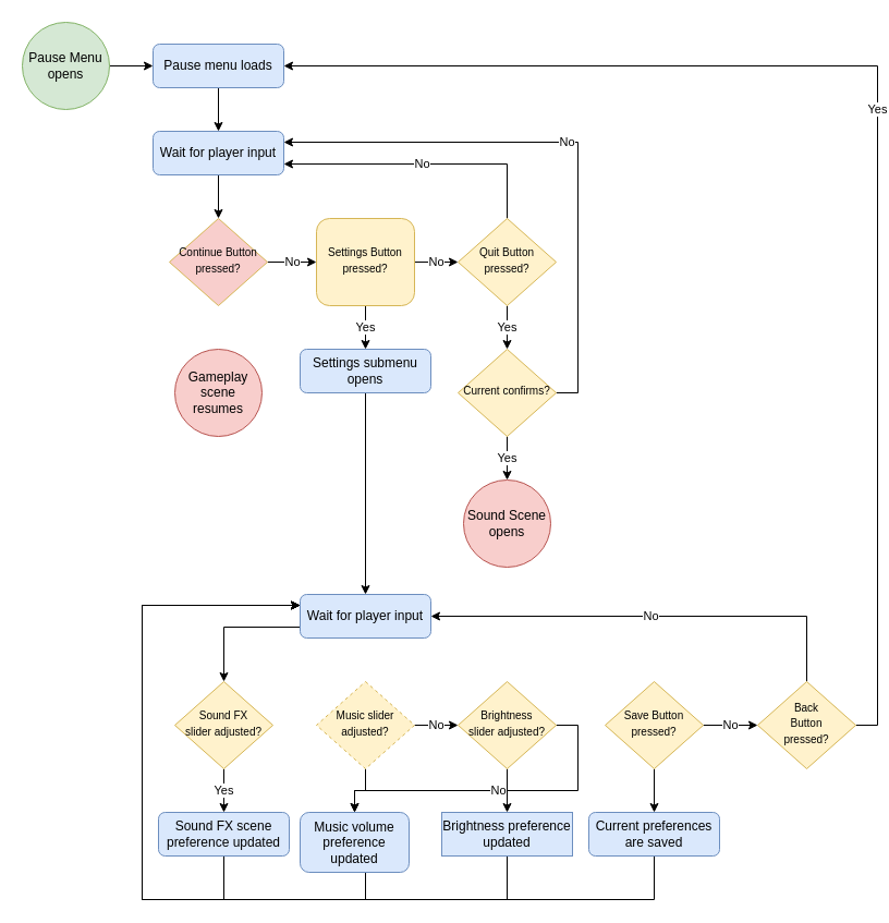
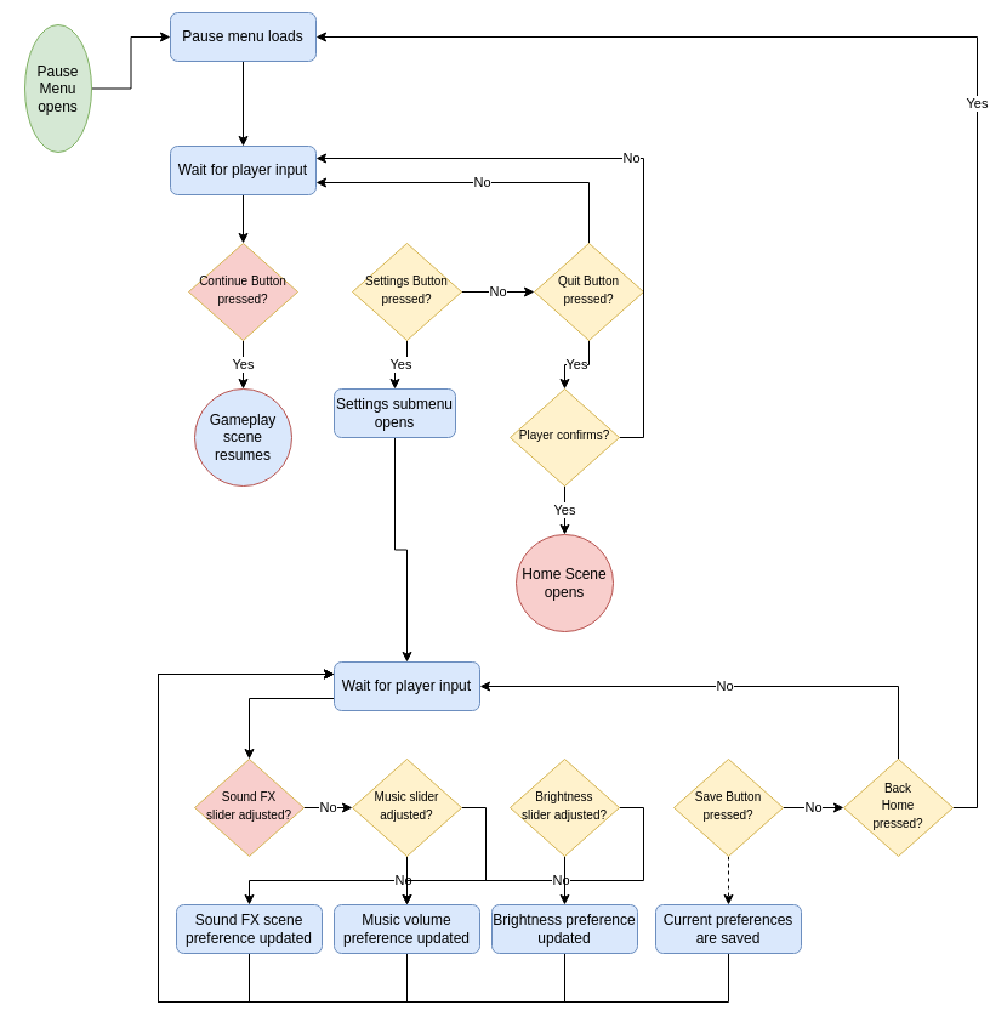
  <mxCell id="0" />
  <mxCell id="1" parent="0" />
- <mxCell id="2" value="No" style="edgeStyle=orthogonalEdgeStyle;rounded=0;orthogonalLoop=1;jettySize=auto;html=1;exitX=1;exitY=0.5;exitDx=0;exitDy=0;entryX=0;entryY=0.5;entryDx=0;entryDy=0;" parent="1" source="4" target="9" edge="1"><mxGeometry relative="1" as="geometry" /></mxCell>
+ <mxCell id="3" value="Yes" style="edgeStyle=orthogonalEdgeStyle;rounded=0;orthogonalLoop=1;jettySize=auto;html=1;exitX=0.5;exitY=1;exitDx=0;exitDy=0;entryX=0.5;entryY=0;entryDx=0;entryDy=0;" parent="1" source="4" target="16" edge="1"><mxGeometry relative="1" as="geometry" /></mxCell>
  <mxCell id="4" value="&lt;font style=&quot;font-size: 10px&quot;&gt;Continue Button pressed?&lt;/font&gt;" style="rhombus;whiteSpace=wrap;html=1;shadow=0;fontFamily=Helvetica;fontSize=12;align=center;strokeWidth=1;spacing=6;spacingTop=-4;fillColor=#f8cecc;strokeColor=#d6b656;" parent="1" vertex="1"><mxGeometry x="155" y="200" width="90" height="80" as="geometry" /></mxCell>
  <mxCell id="5" style="edgeStyle=orthogonalEdgeStyle;rounded=0;orthogonalLoop=1;jettySize=auto;html=1;exitX=1;exitY=0.5;exitDx=0;exitDy=0;" parent="1" source="6" target="14" edge="1"><mxGeometry relative="1" as="geometry" /></mxCell>
- <mxCell id="6" value="Pause Menu opens" style="ellipse;whiteSpace=wrap;html=1;aspect=fixed;fillColor=#d5e8d4;strokeColor=#82b366;" parent="1" vertex="1"><mxGeometry x="20" y="20" width="80" height="80" as="geometry" /></mxCell>
+ <mxCell id="6" value="Pause Menu opens" style="ellipse;whiteSpace=wrap;html=1;aspect=fixed;fillColor=#d5e8d4;strokeColor=#82b366;" parent="1" vertex="1"><mxGeometry x="20" y="20" width="55" height="105" as="geometry" /></mxCell>
  <mxCell id="7" value="No" style="edgeStyle=orthogonalEdgeStyle;rounded=0;orthogonalLoop=1;jettySize=auto;html=1;exitX=1;exitY=0.5;exitDx=0;exitDy=0;entryX=0;entryY=0.5;entryDx=0;entryDy=0;" parent="1" source="9" target="12" edge="1"><mxGeometry relative="1" as="geometry" /></mxCell>
  <mxCell id="8" value="Yes" style="edgeStyle=orthogonalEdgeStyle;rounded=0;orthogonalLoop=1;jettySize=auto;html=1;exitX=0.5;exitY=1;exitDx=0;exitDy=0;entryX=0.5;entryY=0;entryDx=0;entryDy=0;" parent="1" source="9" target="23" edge="1"><mxGeometry relative="1" as="geometry"><mxPoint x="335" y="320" as="targetPoint" /></mxGeometry></mxCell>
- <mxCell id="9" value="&lt;span style=&quot;font-size: 10px&quot;&gt;Settings Button pressed?&lt;/span&gt;" style="whiteSpace=wrap;html=1;shadow=0;fontFamily=Helvetica;fontSize=12;align=center;strokeWidth=1;spacing=6;spacingTop=-4;fillColor=#fff2cc;strokeColor=#d6b656;rounded=1;" parent="1" vertex="1"><mxGeometry x="290" y="200" width="90" height="80" as="geometry" /></mxCell>
+ <mxCell id="9" value="&lt;span style=&quot;font-size: 10px&quot;&gt;Settings Button pressed?&lt;/span&gt;" style="rhombus;whiteSpace=wrap;html=1;shadow=0;fontFamily=Helvetica;fontSize=12;align=center;strokeWidth=1;spacing=6;spacingTop=-4;fillColor=#fff2cc;strokeColor=#d6b656;" parent="1" vertex="1"><mxGeometry x="290" y="200" width="90" height="80" as="geometry" /></mxCell>
  <mxCell id="10" value="Yes" style="edgeStyle=orthogonalEdgeStyle;rounded=0;orthogonalLoop=1;jettySize=auto;html=1;exitX=0.5;exitY=1;exitDx=0;exitDy=0;entryX=0.5;entryY=0;entryDx=0;entryDy=0;" parent="1" source="12" target="22" edge="1"><mxGeometry relative="1" as="geometry"><mxPoint x="465" y="320" as="targetPoint" /></mxGeometry></mxCell>
  <mxCell id="11" value="No" style="edgeStyle=orthogonalEdgeStyle;rounded=0;orthogonalLoop=1;jettySize=auto;html=1;exitX=0.5;exitY=0;exitDx=0;exitDy=0;entryX=1;entryY=0.75;entryDx=0;entryDy=0;" edge="1" parent="1" source="12" target="18"><mxGeometry relative="1" as="geometry" /></mxCell>
- <mxCell id="12" value="&lt;span style=&quot;font-size: 10px&quot;&gt;Quit Button pressed?&lt;/span&gt;" style="rhombus;whiteSpace=wrap;html=1;shadow=0;fontFamily=Helvetica;fontSize=12;align=center;strokeWidth=1;spacing=6;spacingTop=-4;fillColor=#fff2cc;strokeColor=#d6b656;" parent="1" vertex="1"><mxGeometry x="420" y="200" width="90" height="80" as="geometry" /></mxCell>
+ <mxCell id="12" value="&lt;span style=&quot;font-size: 10px&quot;&gt;Quit Button pressed?&lt;/span&gt;" style="rhombus;whiteSpace=wrap;html=1;shadow=0;fontFamily=Helvetica;fontSize=12;align=center;strokeWidth=1;spacing=6;spacingTop=-4;fillColor=#fff2cc;strokeColor=#d6b656;" parent="1" vertex="1"><mxGeometry x="440" y="200" width="90" height="80" as="geometry" /></mxCell>
  <mxCell id="13" style="edgeStyle=orthogonalEdgeStyle;rounded=0;orthogonalLoop=1;jettySize=auto;html=1;exitX=0.5;exitY=1;exitDx=0;exitDy=0;" parent="1" source="14" target="18" edge="1"><mxGeometry relative="1" as="geometry" /></mxCell>
- <mxCell id="14" value="Pause menu loads" style="rounded=1;whiteSpace=wrap;html=1;fillColor=#dae8fc;strokeColor=#6c8ebf;" parent="1" vertex="1"><mxGeometry x="140" y="40" width="120" height="40" as="geometry" /></mxCell>
+ <mxCell id="14" value="Pause menu loads" style="rounded=1;whiteSpace=wrap;html=1;fillColor=#dae8fc;strokeColor=#6c8ebf;" parent="1" vertex="1"><mxGeometry x="140" y="10" width="120" height="40" as="geometry" /></mxCell>
  <mxCell id="15" style="edgeStyle=orthogonalEdgeStyle;rounded=0;orthogonalLoop=1;jettySize=auto;html=1;exitX=0.5;exitY=1;exitDx=0;exitDy=0;entryX=0.5;entryY=0;entryDx=0;entryDy=0;" parent="1" source="23" target="42" edge="1"><mxGeometry relative="1" as="geometry"><mxPoint x="335" y="360" as="sourcePoint" /><mxPoint x="335" y="400" as="targetPoint" /></mxGeometry></mxCell>
- <mxCell id="16" value="Gameplay scene resumes" style="ellipse;whiteSpace=wrap;html=1;aspect=fixed;fillColor=#f8cecc;strokeColor=#b85450;" parent="1" vertex="1"><mxGeometry x="160" y="320" width="80" height="80" as="geometry" /></mxCell>
+ <mxCell id="16" value="Gameplay scene resumes" style="ellipse;whiteSpace=wrap;html=1;aspect=fixed;fillColor=#dae8fc;strokeColor=#b85450;" parent="1" vertex="1"><mxGeometry x="160" y="320" width="80" height="80" as="geometry" /></mxCell>
  <mxCell id="17" style="edgeStyle=orthogonalEdgeStyle;rounded=0;orthogonalLoop=1;jettySize=auto;html=1;exitX=0.5;exitY=1;exitDx=0;exitDy=0;entryX=0.5;entryY=0;entryDx=0;entryDy=0;" parent="1" source="18" target="4" edge="1"><mxGeometry relative="1" as="geometry" /></mxCell>
  <mxCell id="18" value="Wait for player input" style="rounded=1;whiteSpace=wrap;html=1;fillColor=#dae8fc;strokeColor=#6c8ebf;" parent="1" vertex="1"><mxGeometry x="140" y="120" width="120" height="40" as="geometry" /></mxCell>
- <mxCell id="19" value="Sound Scene opens" style="ellipse;whiteSpace=wrap;html=1;aspect=fixed;fillColor=#f8cecc;strokeColor=#b85450;" vertex="1" parent="1"><mxGeometry x="425" y="440" width="80" height="80" as="geometry" /></mxCell>
+ <mxCell id="19" value="Home Scene opens" style="ellipse;whiteSpace=wrap;html=1;aspect=fixed;fillColor=#f8cecc;strokeColor=#b85450;" vertex="1" parent="1"><mxGeometry x="425" y="440" width="80" height="80" as="geometry" /></mxCell>
  <mxCell id="20" value="Yes" style="edgeStyle=orthogonalEdgeStyle;rounded=0;orthogonalLoop=1;jettySize=auto;html=1;exitX=0.5;exitY=1;exitDx=0;exitDy=0;entryX=0.5;entryY=0;entryDx=0;entryDy=0;" edge="1" parent="1" source="22" target="19"><mxGeometry relative="1" as="geometry" /></mxCell>
  <mxCell id="21" value="No" style="edgeStyle=orthogonalEdgeStyle;rounded=0;orthogonalLoop=1;jettySize=auto;html=1;exitX=1;exitY=0.5;exitDx=0;exitDy=0;entryX=1;entryY=0.25;entryDx=0;entryDy=0;" edge="1" parent="1" source="22" target="18"><mxGeometry relative="1" as="geometry" /></mxCell>
- <mxCell id="22" value="&lt;span style=&quot;font-size: 10px&quot;&gt;Current confirms?&lt;/span&gt;" style="rhombus;whiteSpace=wrap;html=1;shadow=0;fontFamily=Helvetica;fontSize=12;align=center;strokeWidth=1;spacing=6;spacingTop=-4;fillColor=#fff2cc;strokeColor=#d6b656;" vertex="1" parent="1"><mxGeometry x="420" y="320" width="90" height="80" as="geometry" /></mxCell>
- <mxCell id="23" value="Settings submenu opens" style="rounded=1;whiteSpace=wrap;html=1;fillColor=#dae8fc;strokeColor=#6c8ebf;" vertex="1" parent="1"><mxGeometry x="275" y="320" width="120" height="40" as="geometry" /></mxCell>
- <mxCell id="25" value="Yes" style="edgeStyle=orthogonalEdgeStyle;rounded=0;orthogonalLoop=1;jettySize=auto;html=1;exitX=0.5;exitY=1;exitDx=0;exitDy=0;" edge="1" parent="1" source="26" target="34"><mxGeometry relative="1" as="geometry"><mxPoint x="210" y="785" as="targetPoint" /></mxGeometry></mxCell>
- <mxCell id="26" value="&lt;span style=&quot;font-size: 10px&quot;&gt;Sound FX &lt;br&gt;slider adjusted?&lt;/span&gt;" style="rhombus;whiteSpace=wrap;html=1;shadow=0;fontFamily=Helvetica;fontSize=12;align=center;strokeWidth=1;spacing=6;spacingTop=-4;fillColor=#fff2cc;strokeColor=#d6b656;" vertex="1" parent="1"><mxGeometry x="160" y="625" width="90" height="80" as="geometry" /></mxCell>
- <mxCell id="27" value="No" style="edgeStyle=orthogonalEdgeStyle;rounded=0;orthogonalLoop=1;jettySize=auto;html=1;exitX=1;exitY=0.5;exitDx=0;exitDy=0;entryX=0;entryY=0.5;entryDx=0;entryDy=0;" edge="1" parent="1" source="29" target="32"><mxGeometry relative="1" as="geometry" /></mxCell>
+ <mxCell id="22" value="&lt;span style=&quot;font-size: 10px&quot;&gt;Player confirms?&lt;/span&gt;" style="rhombus;whiteSpace=wrap;html=1;shadow=0;fontFamily=Helvetica;fontSize=12;align=center;strokeWidth=1;spacing=6;spacingTop=-4;fillColor=#fff2cc;strokeColor=#d6b656;" vertex="1" parent="1"><mxGeometry x="420" y="320" width="90" height="80" as="geometry" /></mxCell>
+ <mxCell id="23" value="Settings submenu opens" style="rounded=1;whiteSpace=wrap;html=1;fillColor=#dae8fc;strokeColor=#6c8ebf;" vertex="1" parent="1"><mxGeometry x="275" y="320" width="100" height="40" as="geometry" /></mxCell>
+ <mxCell id="24" value="No" style="edgeStyle=orthogonalEdgeStyle;rounded=0;orthogonalLoop=1;jettySize=auto;html=1;exitX=1;exitY=0.5;exitDx=0;exitDy=0;entryX=0;entryY=0.5;entryDx=0;entryDy=0;" edge="1" parent="1" source="26" target="29"><mxGeometry relative="1" as="geometry" /></mxCell>
+ <mxCell id="26" value="&lt;span style=&quot;font-size: 10px&quot;&gt;Sound FX &lt;br&gt;slider adjusted?&lt;/span&gt;" style="rhombus;whiteSpace=wrap;html=1;shadow=0;fontFamily=Helvetica;fontSize=12;align=center;strokeWidth=1;spacing=6;spacingTop=-4;fillColor=#f8cecc;strokeColor=#d6b656;" vertex="1" parent="1"><mxGeometry x="160" y="625" width="90" height="80" as="geometry" /></mxCell>
+ <mxCell id="27" value="No" style="edgeStyle=orthogonalEdgeStyle;rounded=0;orthogonalLoop=1;jettySize=auto;html=1;exitX=1;exitY=0.5;exitDx=0;exitDy=0;" edge="1" parent="1" source="29" target="34"><mxGeometry relative="1" as="geometry" /></mxCell>
  <mxCell id="28" style="edgeStyle=orthogonalEdgeStyle;rounded=0;orthogonalLoop=1;jettySize=auto;html=1;exitX=0.5;exitY=1;exitDx=0;exitDy=0;" edge="1" parent="1" source="29" target="44"><mxGeometry relative="1" as="geometry" /></mxCell>
- <mxCell id="29" value="&lt;span style=&quot;font-size: 10px&quot;&gt;Music slider adjusted?&lt;/span&gt;" style="rhombus;whiteSpace=wrap;html=1;shadow=0;fontFamily=Helvetica;fontSize=12;align=center;strokeWidth=1;spacing=6;spacingTop=-4;fillColor=#fff2cc;strokeColor=#d6b656;dashed=1;" vertex="1" parent="1"><mxGeometry x="290" y="625" width="90" height="80" as="geometry" /></mxCell>
+ <mxCell id="29" value="&lt;span style=&quot;font-size: 10px&quot;&gt;Music slider adjusted?&lt;/span&gt;" style="rhombus;whiteSpace=wrap;html=1;shadow=0;fontFamily=Helvetica;fontSize=12;align=center;strokeWidth=1;spacing=6;spacingTop=-4;fillColor=#fff2cc;strokeColor=#d6b656;" vertex="1" parent="1"><mxGeometry x="290" y="625" width="90" height="80" as="geometry" /></mxCell>
  <mxCell id="30" value="No" style="edgeStyle=orthogonalEdgeStyle;rounded=0;orthogonalLoop=1;jettySize=auto;html=1;exitX=1;exitY=0.5;exitDx=0;exitDy=0;" edge="1" parent="1" source="32" target="44"><mxGeometry relative="1" as="geometry" /></mxCell>
  <mxCell id="31" style="edgeStyle=orthogonalEdgeStyle;rounded=0;orthogonalLoop=1;jettySize=auto;html=1;exitX=0.5;exitY=1;exitDx=0;exitDy=0;entryX=0.5;entryY=0;entryDx=0;entryDy=0;" edge="1" parent="1" source="32" target="46"><mxGeometry relative="1" as="geometry" /></mxCell>
  <mxCell id="32" value="&lt;span style=&quot;font-size: 10px&quot;&gt;Brightness &lt;br&gt;slider adjusted?&lt;/span&gt;" style="rhombus;whiteSpace=wrap;html=1;shadow=0;fontFamily=Helvetica;fontSize=12;align=center;strokeWidth=1;spacing=6;spacingTop=-4;fillColor=#fff2cc;strokeColor=#d6b656;" vertex="1" parent="1"><mxGeometry x="420" y="625" width="90" height="80" as="geometry" /></mxCell>
  <mxCell id="33" style="edgeStyle=orthogonalEdgeStyle;rounded=0;orthogonalLoop=1;jettySize=auto;html=1;exitX=0.5;exitY=1;exitDx=0;exitDy=0;entryX=0;entryY=0.25;entryDx=0;entryDy=0;" edge="1" parent="1" source="34" target="42"><mxGeometry relative="1" as="geometry"><Array as="points"><mxPoint x="205" y="825" /><mxPoint x="130" y="825" /><mxPoint x="130" y="555" /></Array></mxGeometry></mxCell>
  <mxCell id="34" value="Sound FX scene preference updated" style="rounded=1;whiteSpace=wrap;html=1;fillColor=#dae8fc;strokeColor=#6c8ebf;" vertex="1" parent="1"><mxGeometry x="145" y="745" width="120" height="40" as="geometry" /></mxCell>
  <mxCell id="35" style="edgeStyle=orthogonalEdgeStyle;rounded=0;orthogonalLoop=1;jettySize=auto;html=1;exitX=0;exitY=0.75;exitDx=0;exitDy=0;entryX=0.5;entryY=0;entryDx=0;entryDy=0;" edge="1" parent="1" source="42" target="26"><mxGeometry relative="1" as="geometry"><mxPoint x="205" y="625" as="targetPoint" /></mxGeometry></mxCell>
  <mxCell id="36" value="No" style="edgeStyle=orthogonalEdgeStyle;rounded=0;orthogonalLoop=1;jettySize=auto;html=1;" edge="1" parent="1" source="38" target="41"><mxGeometry relative="1" as="geometry" /></mxCell>
- <mxCell id="37" style="edgeStyle=orthogonalEdgeStyle;rounded=0;orthogonalLoop=1;jettySize=auto;html=1;exitX=0.5;exitY=1;exitDx=0;exitDy=0;entryX=0.5;entryY=0;entryDx=0;entryDy=0;" edge="1" parent="1" source="38" target="48"><mxGeometry relative="1" as="geometry" /></mxCell>
+ <mxCell id="37" style="edgeStyle=orthogonalEdgeStyle;rounded=0;orthogonalLoop=1;jettySize=auto;html=1;exitX=0.5;exitY=1;exitDx=0;exitDy=0;entryX=0.5;entryY=0;entryDx=0;entryDy=0;dashed=1;" edge="1" parent="1" source="38" target="48"><mxGeometry relative="1" as="geometry" /></mxCell>
  <mxCell id="38" value="&lt;span style=&quot;font-size: 10px&quot;&gt;Save Button pressed?&lt;/span&gt;" style="rhombus;whiteSpace=wrap;html=1;shadow=0;fontFamily=Helvetica;fontSize=12;align=center;strokeWidth=1;spacing=6;spacingTop=-4;fillColor=#fff2cc;strokeColor=#d6b656;" vertex="1" parent="1"><mxGeometry x="555" y="625" width="90" height="80" as="geometry" /></mxCell>
  <mxCell id="39" value="No" style="edgeStyle=orthogonalEdgeStyle;rounded=0;orthogonalLoop=1;jettySize=auto;html=1;exitX=0.5;exitY=0;exitDx=0;exitDy=0;entryX=1;entryY=0.5;entryDx=0;entryDy=0;" edge="1" parent="1" source="41" target="42"><mxGeometry relative="1" as="geometry"><mxPoint x="400" y="565" as="targetPoint" /></mxGeometry></mxCell>
  <mxCell id="40" value="Yes" style="edgeStyle=orthogonalEdgeStyle;rounded=0;orthogonalLoop=1;jettySize=auto;html=1;exitX=1;exitY=0.5;exitDx=0;exitDy=0;entryX=1;entryY=0.5;entryDx=0;entryDy=0;" edge="1" parent="1" source="41" target="14"><mxGeometry relative="1" as="geometry" /></mxCell>
- <mxCell id="41" value="&lt;font style=&quot;font-size: 10px&quot;&gt;Back&lt;br&gt;Button &lt;br&gt;pressed?&lt;/font&gt;" style="rhombus;whiteSpace=wrap;html=1;shadow=0;fontFamily=Helvetica;fontSize=12;align=center;strokeWidth=1;spacing=6;spacingTop=-4;fillColor=#fff2cc;strokeColor=#d6b656;" vertex="1" parent="1"><mxGeometry x="695" y="625" width="90" height="80" as="geometry" /></mxCell>
+ <mxCell id="41" value="&lt;font style=&quot;font-size: 10px&quot;&gt;Back&lt;br&gt;Home &lt;br&gt;pressed?&lt;/font&gt;" style="rhombus;whiteSpace=wrap;html=1;shadow=0;fontFamily=Helvetica;fontSize=12;align=center;strokeWidth=1;spacing=6;spacingTop=-4;fillColor=#fff2cc;strokeColor=#d6b656;" vertex="1" parent="1"><mxGeometry x="695" y="625" width="90" height="80" as="geometry" /></mxCell>
  <mxCell id="42" value="Wait for player input" style="rounded=1;whiteSpace=wrap;html=1;fillColor=#dae8fc;strokeColor=#6c8ebf;" vertex="1" parent="1"><mxGeometry x="275" y="545" width="120" height="40" as="geometry" /></mxCell>
  <mxCell id="43" style="edgeStyle=orthogonalEdgeStyle;rounded=0;orthogonalLoop=1;jettySize=auto;html=1;exitX=0.5;exitY=1;exitDx=0;exitDy=0;entryX=0;entryY=0.25;entryDx=0;entryDy=0;" edge="1" parent="1" source="44" target="42"><mxGeometry relative="1" as="geometry"><mxPoint x="280" y="555" as="targetPoint" /><Array as="points"><mxPoint x="335" y="825" /><mxPoint x="130" y="825" /><mxPoint x="130" y="555" /></Array></mxGeometry></mxCell>
- <mxCell id="44" value="Music volume preference updated" style="rounded=1;whiteSpace=wrap;html=1;fillColor=#dae8fc;strokeColor=#6c8ebf;" vertex="1" parent="1"><mxGeometry x="275" y="745" width="100" height="55" as="geometry" /></mxCell>
+ <mxCell id="44" value="Music volume preference updated" style="rounded=1;whiteSpace=wrap;html=1;fillColor=#dae8fc;strokeColor=#6c8ebf;" vertex="1" parent="1"><mxGeometry x="275" y="745" width="120" height="40" as="geometry" /></mxCell>
  <mxCell id="45" style="edgeStyle=orthogonalEdgeStyle;rounded=0;orthogonalLoop=1;jettySize=auto;html=1;exitX=0.5;exitY=1;exitDx=0;exitDy=0;entryX=0;entryY=0.25;entryDx=0;entryDy=0;" edge="1" parent="1" source="46" target="42"><mxGeometry relative="1" as="geometry"><mxPoint x="280" y="555" as="targetPoint" /><Array as="points"><mxPoint x="465" y="825" /><mxPoint x="130" y="825" /><mxPoint x="130" y="555" /></Array></mxGeometry></mxCell>
- <mxCell id="46" value="Brightness preference updated" style="whiteSpace=wrap;html=1;fillColor=#dae8fc;strokeColor=#6c8ebf;rounded=0;" vertex="1" parent="1"><mxGeometry x="405" y="745" width="120" height="40" as="geometry" /></mxCell>
+ <mxCell id="46" value="Brightness preference updated" style="rounded=1;whiteSpace=wrap;html=1;fillColor=#dae8fc;strokeColor=#6c8ebf;" vertex="1" parent="1"><mxGeometry x="405" y="745" width="120" height="40" as="geometry" /></mxCell>
  <mxCell id="47" style="edgeStyle=orthogonalEdgeStyle;rounded=0;orthogonalLoop=1;jettySize=auto;html=1;exitX=0.5;exitY=1;exitDx=0;exitDy=0;entryX=0;entryY=0.25;entryDx=0;entryDy=0;" edge="1" parent="1" source="48" target="42"><mxGeometry relative="1" as="geometry"><mxPoint x="280" y="555" as="targetPoint" /><Array as="points"><mxPoint x="600" y="825" /><mxPoint x="130" y="825" /><mxPoint x="130" y="555" /></Array></mxGeometry></mxCell>
  <mxCell id="48" value="Current preferences are saved" style="rounded=1;whiteSpace=wrap;html=1;fillColor=#dae8fc;strokeColor=#6c8ebf;" vertex="1" parent="1"><mxGeometry x="540" y="745" width="120" height="40" as="geometry" /></mxCell>
